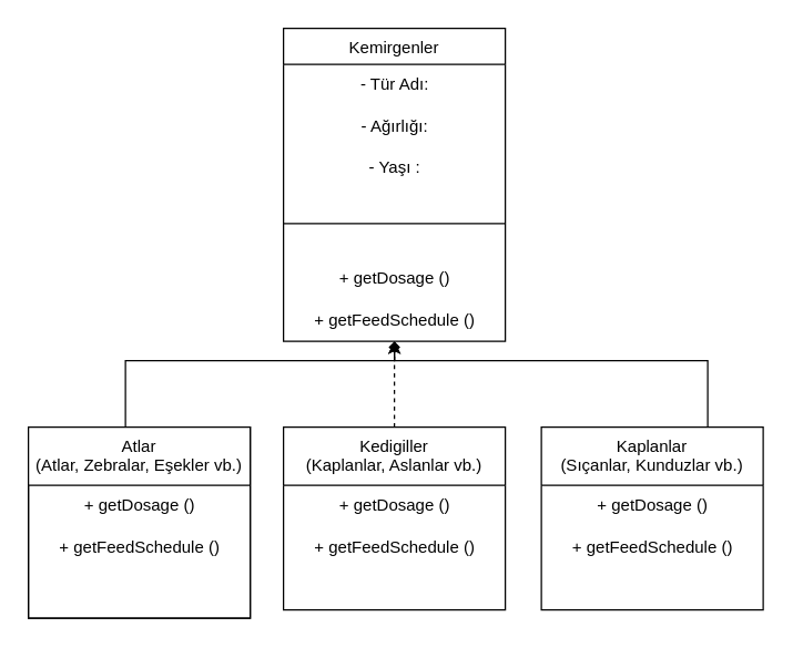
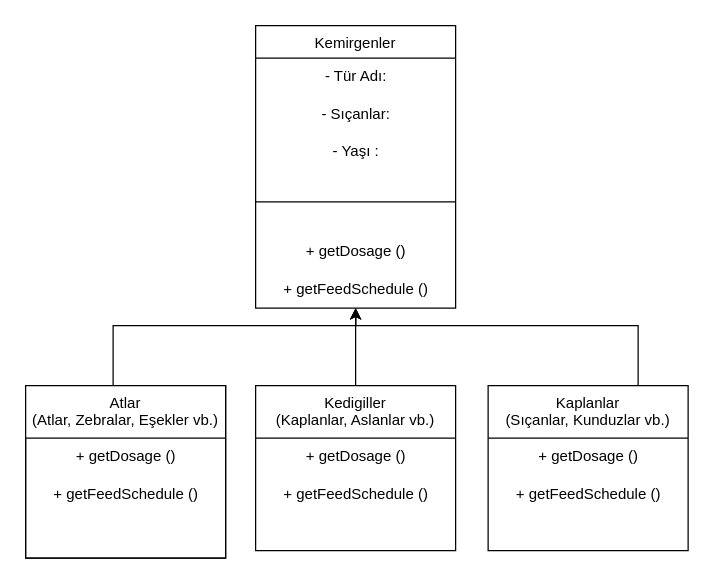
  <mxCell id="0" />
  <mxCell id="1" parent="0" />
  <mxCell id="2" style="edgeStyle=orthogonalEdgeStyle;rounded=0;orthogonalLoop=1;jettySize=auto;html=1;entryX=0.5;entryY=1;entryDx=0;entryDy=0;" edge="1" parent="1" source="3" target="15"><mxGeometry relative="1" as="geometry"><mxPoint x="300" y="270" as="targetPoint" /><Array as="points"><mxPoint x="90" y="260" /><mxPoint x="284" y="260" /></Array></mxGeometry></mxCell>
  <mxCell id="3" value="Atlar" style="swimlane;fontStyle=0;align=center;verticalAlign=top;childLayout=stackLayout;horizontal=1;startSize=26;horizontalStack=0;resizeParent=1;resizeLast=0;collapsible=1;marginBottom=0;rounded=0;shadow=0;strokeWidth=1;" parent="1" vertex="1"><mxGeometry x="20" y="308" width="160" height="138" as="geometry"><mxRectangle x="130" y="380" width="160" height="26" as="alternateBounds" /></mxGeometry></mxCell>
- <mxCell id="4" style="edgeStyle=orthogonalEdgeStyle;rounded=0;orthogonalLoop=1;jettySize=auto;html=1;entryX=0.5;entryY=1;entryDx=0;entryDy=0;dashed=1;" edge="1" parent="1" source="5" target="15"><mxGeometry relative="1" as="geometry"><mxPoint x="230" y="230" as="targetPoint" /></mxGeometry></mxCell>
+ <mxCell id="4" style="edgeStyle=orthogonalEdgeStyle;rounded=0;orthogonalLoop=1;jettySize=auto;html=1;entryX=0.5;entryY=1;entryDx=0;entryDy=0;" edge="1" parent="1" source="5" target="15"><mxGeometry relative="1" as="geometry"><mxPoint x="230" y="230" as="targetPoint" /></mxGeometry></mxCell>
  <mxCell id="5" value="Kedigiller&#10;(Kaplanlar, Aslanlar vb.)" style="swimlane;fontStyle=0;align=center;verticalAlign=top;childLayout=stackLayout;horizontal=1;startSize=42;horizontalStack=0;resizeParent=1;resizeLast=0;collapsible=1;marginBottom=0;rounded=0;shadow=0;strokeWidth=1;" parent="1" vertex="1"><mxGeometry x="204" y="308" width="160" height="132" as="geometry"><mxRectangle x="340" y="380" width="170" height="26" as="alternateBounds" /></mxGeometry></mxCell>
  <mxCell id="6" value="+&amp;nbsp;getDosage ()" style="text;html=1;align=center;verticalAlign=middle;resizable=0;points=[];autosize=1;strokeColor=none;fillColor=none;" vertex="1" parent="5"><mxGeometry y="42" width="160" height="30" as="geometry" /></mxCell>
  <mxCell id="7" value="+&amp;nbsp;getFeedSchedule ()" style="text;html=1;align=center;verticalAlign=middle;resizable=0;points=[];autosize=1;strokeColor=none;fillColor=none;" vertex="1" parent="5"><mxGeometry y="72" width="160" height="30" as="geometry" /></mxCell>
- <mxCell id="8" style="edgeStyle=orthogonalEdgeStyle;rounded=0;orthogonalLoop=1;jettySize=auto;html=1;entryX=0.5;entryY=1;entryDx=0;entryDy=0;endArrow=diamond;" edge="1" parent="1" source="9" target="15"><mxGeometry relative="1" as="geometry"><mxPoint x="360" y="230" as="targetPoint" /><Array as="points"><mxPoint x="510" y="260" /><mxPoint x="284" y="260" /></Array></mxGeometry></mxCell>
+ <mxCell id="8" style="edgeStyle=orthogonalEdgeStyle;rounded=0;orthogonalLoop=1;jettySize=auto;html=1;entryX=0.5;entryY=1;entryDx=0;entryDy=0;" edge="1" parent="1" source="9" target="15"><mxGeometry relative="1" as="geometry"><mxPoint x="360" y="230" as="targetPoint" /><Array as="points"><mxPoint x="510" y="260" /><mxPoint x="284" y="260" /></Array></mxGeometry></mxCell>
  <mxCell id="9" value="Kaplanlar&#10;(Sıçanlar, Kunduzlar vb.)" style="swimlane;fontStyle=0;align=center;verticalAlign=top;childLayout=stackLayout;horizontal=1;startSize=42;horizontalStack=0;resizeParent=1;resizeLast=0;collapsible=1;marginBottom=0;rounded=0;shadow=0;strokeWidth=1;" parent="1" vertex="1"><mxGeometry x="390" y="308" width="160" height="132" as="geometry"><mxRectangle x="550" y="140" width="160" height="26" as="alternateBounds" /></mxGeometry></mxCell>
  <mxCell id="10" value="+&amp;nbsp;getDosage ()" style="text;html=1;align=center;verticalAlign=middle;resizable=0;points=[];autosize=1;strokeColor=none;fillColor=none;" vertex="1" parent="9"><mxGeometry y="42" width="160" height="30" as="geometry" /></mxCell>
  <mxCell id="11" value="+&amp;nbsp;getFeedSchedule ()" style="text;html=1;align=center;verticalAlign=middle;resizable=0;points=[];autosize=1;strokeColor=none;fillColor=none;" vertex="1" parent="9"><mxGeometry y="72" width="160" height="30" as="geometry" /></mxCell>
  <mxCell id="12" value="Atlar&#10;(Atlar, Zebralar, Eşekler vb.)" style="swimlane;fontStyle=0;align=center;verticalAlign=top;childLayout=stackLayout;horizontal=1;startSize=42;horizontalStack=0;resizeParent=1;resizeLast=0;collapsible=1;marginBottom=0;rounded=0;shadow=0;strokeWidth=1;" vertex="1" parent="1"><mxGeometry x="20" y="308" width="160" height="138" as="geometry"><mxRectangle x="130" y="380" width="160" height="26" as="alternateBounds" /></mxGeometry></mxCell>
  <mxCell id="13" value="+&amp;nbsp;getDosage ()" style="text;html=1;align=center;verticalAlign=middle;resizable=0;points=[];autosize=1;strokeColor=none;fillColor=none;" vertex="1" parent="12"><mxGeometry y="42" width="160" height="30" as="geometry" /></mxCell>
  <mxCell id="14" value="+&amp;nbsp;getFeedSchedule ()" style="text;html=1;align=center;verticalAlign=middle;resizable=0;points=[];autosize=1;strokeColor=none;fillColor=none;" vertex="1" parent="12"><mxGeometry y="72" width="160" height="30" as="geometry" /></mxCell>
  <mxCell id="15" value="Kemirgenler" style="swimlane;fontStyle=0;align=center;verticalAlign=top;childLayout=stackLayout;horizontal=1;startSize=26;horizontalStack=0;resizeParent=1;resizeLast=0;collapsible=1;marginBottom=0;rounded=0;shadow=0;strokeWidth=1;" vertex="1" parent="1"><mxGeometry x="204" y="20" width="160" height="226" as="geometry"><mxRectangle x="130" y="380" width="160" height="26" as="alternateBounds" /></mxGeometry></mxCell>
  <mxCell id="16" value="- Tür Adı:" style="text;html=1;align=center;verticalAlign=middle;resizable=0;points=[];autosize=1;strokeColor=none;fillColor=none;" vertex="1" parent="15"><mxGeometry y="26" width="160" height="30" as="geometry" /></mxCell>
- <mxCell id="17" value="- Ağırlığı:" style="text;html=1;align=center;verticalAlign=middle;resizable=0;points=[];autosize=1;strokeColor=none;fillColor=none;" vertex="1" parent="15"><mxGeometry y="56" width="160" height="30" as="geometry" /></mxCell>
+ <mxCell id="17" value="- Sıçanlar:" style="text;html=1;align=center;verticalAlign=middle;resizable=0;points=[];autosize=1;strokeColor=none;fillColor=none;" vertex="1" parent="15"><mxGeometry y="56" width="160" height="30" as="geometry" /></mxCell>
  <mxCell id="18" value="- Yaşı&amp;nbsp;:" style="text;html=1;align=center;verticalAlign=middle;resizable=0;points=[];autosize=1;strokeColor=none;fillColor=none;" vertex="1" parent="15"><mxGeometry y="86" width="160" height="30" as="geometry" /></mxCell>
  <mxCell id="19" value="" style="line;html=1;strokeWidth=1;align=left;verticalAlign=middle;spacingTop=-1;spacingLeft=3;spacingRight=3;rotatable=0;labelPosition=right;points=[];portConstraint=eastwest;" vertex="1" parent="15"><mxGeometry y="116" width="160" height="50" as="geometry" /></mxCell>
  <mxCell id="20" value="+&amp;nbsp;getDosage ()" style="text;html=1;align=center;verticalAlign=middle;resizable=0;points=[];autosize=1;strokeColor=none;fillColor=none;" vertex="1" parent="15"><mxGeometry y="166" width="160" height="30" as="geometry" /></mxCell>
  <mxCell id="21" value="+&amp;nbsp;getFeedSchedule ()" style="text;html=1;align=center;verticalAlign=middle;resizable=0;points=[];autosize=1;strokeColor=none;fillColor=none;" vertex="1" parent="15"><mxGeometry y="196" width="160" height="30" as="geometry" /></mxCell>
